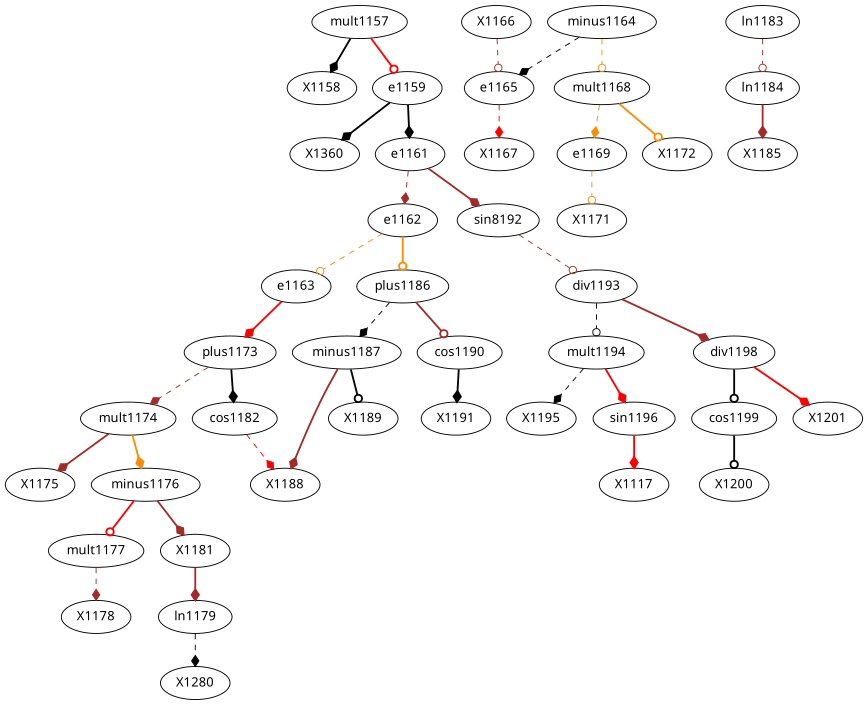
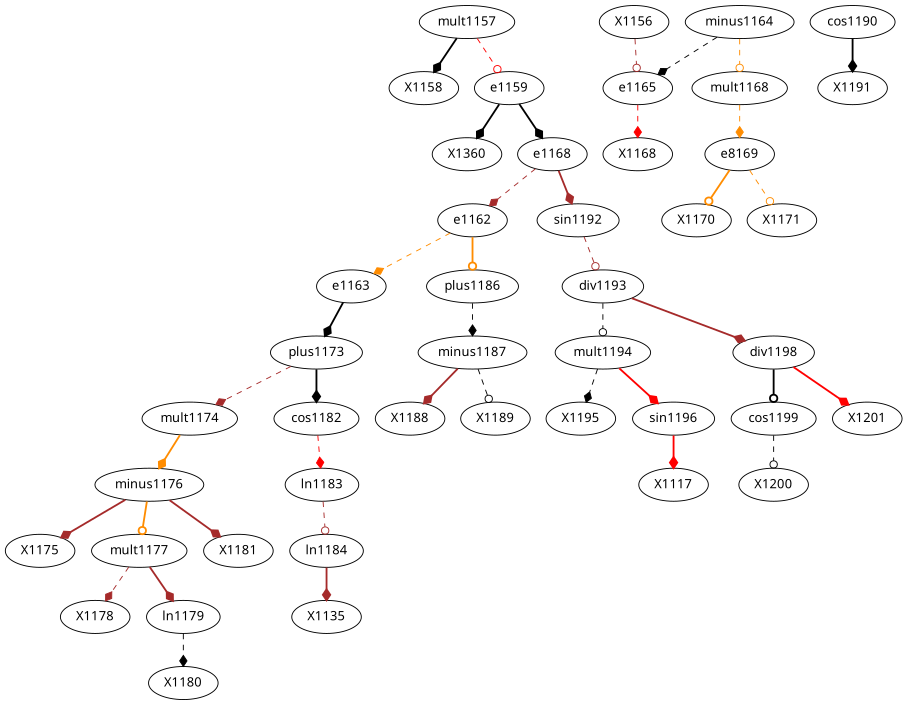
  digraph {
    fontname="Noto Sans"
    node [fontname="Noto Sans"]
    edge [arrowhead=diamond color=brown fontname="Noto Sans" style=bold]
    mult1157
    X1158
    e1159
    n4 [label=X1360]
-   e1161
+   e1161 [label=e1168]
    e1162
-   sin1192 [label=sin8192]
+   sin1192
    e1165
-   X1167
-   X1166
+   X1167 [label=X1168]
+   X1166 [label=X1156]
    minus1164
    mult1168
-   e1169
-   X1172
+   e1169 [label=e8169]
+   X1170
    X1171
    e1163
    plus1173
    mult1174
    cos1182
    X1175
    minus1176
    mult1177
    X1181
    X1178
    ln1179
-   X1180 [label=X1280]
+   X1180
    ln1183
    ln1184
-   X1185
+   X1185 [label=X1135]
    plus1186
    minus1187
    cos1190
    X1188
    X1189
    X1191
    div1193
    mult1194
    X1195
    sin1196
    n41 [label=X1117]
    div1198
    cos1199
    X1201
    X1200
    mult1157 -> X1158 [color=black]
-   mult1157 -> e1159 [arrowhead=odot color=red]
+   mult1157 -> e1159 [arrowhead=odot color=red style=dashed]
    e1159 -> n4 [color=black]
    e1159 -> e1161 [color=black]
    e1161 -> e1162 [style=dashed]
    e1161 -> sin1192
-   e1162 -> e1163 [arrowhead=odot color=darkorange style=dashed]
+   e1162 -> e1163 [color=darkorange style=dashed]
    e1162 -> plus1186 [arrowhead=odot color=darkorange]
    sin1192 -> div1193 [arrowhead=odot style=dashed]
    e1165 -> X1167 [color=red style=dashed]
    X1166 -> e1165 [arrowhead=odot style=dashed]
    minus1164 -> e1165 [color=black style=dashed]
    minus1164 -> mult1168 [arrowhead=odot color=darkorange style=dashed]
    mult1168 -> e1169 [color=darkorange style=dashed]
-   mult1168 -> X1172 [arrowhead=odot color=darkorange]
+   e1169 -> X1170 [arrowhead=odot color=darkorange]
    e1169 -> X1171 [arrowhead=odot color=darkorange style=dashed]
-   e1163 -> plus1173 [color=red]
+   e1163 -> plus1173 [color=black]
    plus1173 -> mult1174 [style=dashed]
    plus1173 -> cos1182 [color=black]
-   mult1174 -> X1175
+   minus1176 -> X1175
    mult1174 -> minus1176 [color=darkorange]
-   cos1182 -> X1188 [color=red style=dashed]
-   minus1176 -> mult1177 [arrowhead=odot color=red]
+   cos1182 -> ln1183 [color=red style=dashed]
+   minus1176 -> mult1177 [arrowhead=odot color=darkorange]
    minus1176 -> X1181
    mult1177 -> X1178 [style=dashed]
-   X1181 -> ln1179
+   mult1177 -> ln1179
    ln1179 -> X1180 [color=black style=dashed]
    ln1183 -> ln1184 [arrowhead=odot style=dashed]
    ln1184 -> X1185
    plus1186 -> minus1187 [color=black style=dashed]
-   plus1186 -> cos1190 [arrowhead=odot]
    minus1187 -> X1188
-   minus1187 -> X1189 [arrowhead=odot color=black]
+   minus1187 -> X1189 [arrowhead=odot color=black style=dashed]
    cos1190 -> X1191 [color=black]
    div1193 -> mult1194 [arrowhead=odot color=black style=dashed]
    div1193 -> div1198
    mult1194 -> X1195 [color=black style=dashed]
    mult1194 -> sin1196 [color=red]
    sin1196 -> n41 [color=red]
    div1198 -> cos1199 [arrowhead=odot color=black]
    div1198 -> X1201 [color=red]
-   cos1199 -> X1200 [arrowhead=odot color=black]
+   cos1199 -> X1200 [arrowhead=odot color=black style=dashed]
  }
